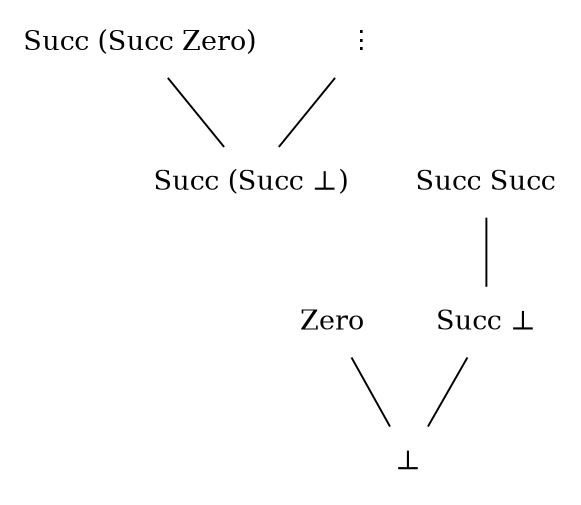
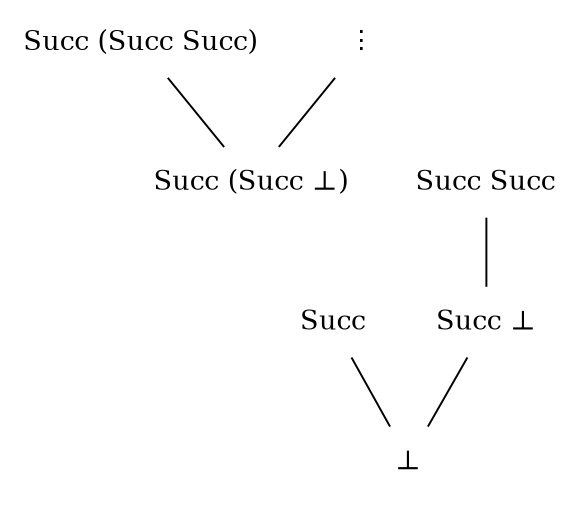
  graph {
    rankdir=BT
    node [shape=plaintext]
-   n1 [label="Succ (Succ Zero)"]
+   n1 [label="Succ (Succ Succ)"]
    n2 [label="&#8942;"]
    n3 [label="Succ Succ"]
    n4 [label="Succ (Succ &perp;)"]
-   n5 [label=Zero]
+   n5 [label=Succ]
    n6 [label="Succ &perp;"]
    n7 [label="&perp;"]
    subgraph sub_1 {
      rank=same
      n1
      n2
    }
    subgraph sub_2 {
      rank=same
      n3
      n4
    }
    subgraph sub_3 {
      rank=same
      n5
      n6
    }
    subgraph sub_4 {
      rank=same
      n7
    }
    n4 -- n1
    n4 -- n2
    n6 -- n3
    n7 -- n5
    n7 -- n6
  }
